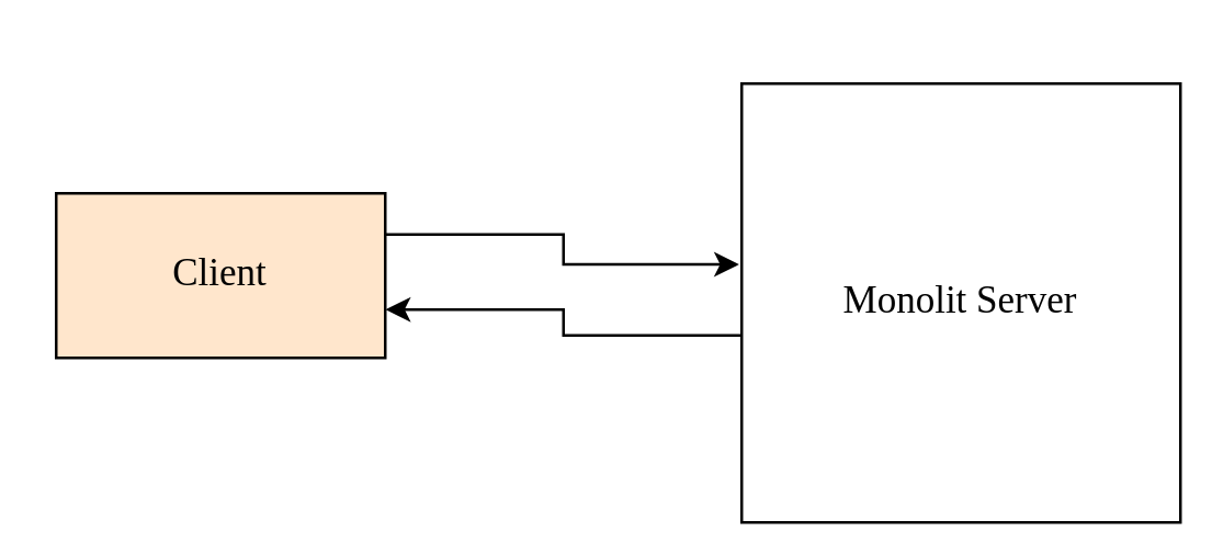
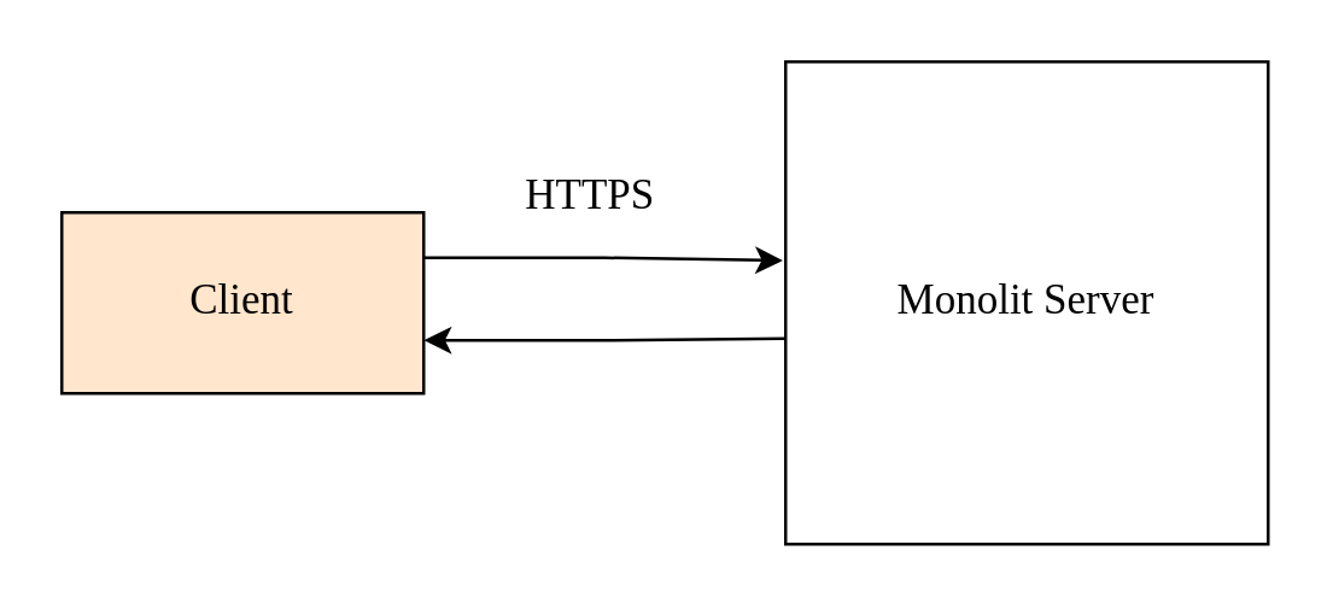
  <mxCell id="0" />
  <mxCell id="1" parent="0" />
  <mxCell id="2" style="edgeStyle=orthogonalEdgeStyle;rounded=0;orthogonalLoop=1;jettySize=auto;html=1;exitX=1.001;exitY=0.706;exitDx=0;exitDy=0;entryX=0.001;entryY=0.574;entryDx=0;entryDy=0;startArrow=classic;startFill=1;endArrow=none;endFill=0;exitPerimeter=0;entryPerimeter=0;fontFamily=Times New Roman;fontSize=14;" parent="1" source="4" target="5" edge="1"><mxGeometry relative="1" as="geometry" /></mxCell>
  <mxCell id="3" style="edgeStyle=orthogonalEdgeStyle;rounded=0;orthogonalLoop=1;jettySize=auto;html=1;exitX=1;exitY=0.25;exitDx=0;exitDy=0;entryX=-0.006;entryY=0.412;entryDx=0;entryDy=0;entryPerimeter=0;fontFamily=Times New Roman;fontSize=14;" parent="1" source="4" target="5" edge="1"><mxGeometry relative="1" as="geometry" /></mxCell>
  <mxCell id="4" value="&lt;font style=&quot;font-size: 14px;&quot;&gt;Client&lt;/font&gt;" style="rounded=0;whiteSpace=wrap;html=1;fontFamily=Times New Roman;fontSize=14;fillColor=#ffe6cc;" parent="1" vertex="1"><mxGeometry x="20" y="70" width="120" height="60" as="geometry" /></mxCell>
- <mxCell id="5" value="&lt;font style=&quot;font-size: 14px;&quot;&gt;Monolit Server&lt;/font&gt;" style="rounded=0;whiteSpace=wrap;html=1;fontFamily=Times New Roman;fontSize=14;" parent="1" vertex="1"><mxGeometry x="270" y="30" width="160" height="160" as="geometry" /></mxCell>
+ <mxCell id="5" value="&lt;font style=&quot;font-size: 14px;&quot;&gt;Monolit Server&lt;/font&gt;" style="rounded=0;whiteSpace=wrap;html=1;fontFamily=Times New Roman;fontSize=14;" parent="1" vertex="1"><mxGeometry x="260" y="20" width="160" height="160" as="geometry" /></mxCell>
+ <mxCell id="6" value="HTTPS" style="text;html=1;align=center;verticalAlign=middle;resizable=0;points=[];autosize=1;strokeColor=none;fillColor=none;fontSize=14;fontFamily=Times New Roman;" parent="1" vertex="1"><mxGeometry x="165" y="55" width="60" height="20" as="geometry" /></mxCell>
